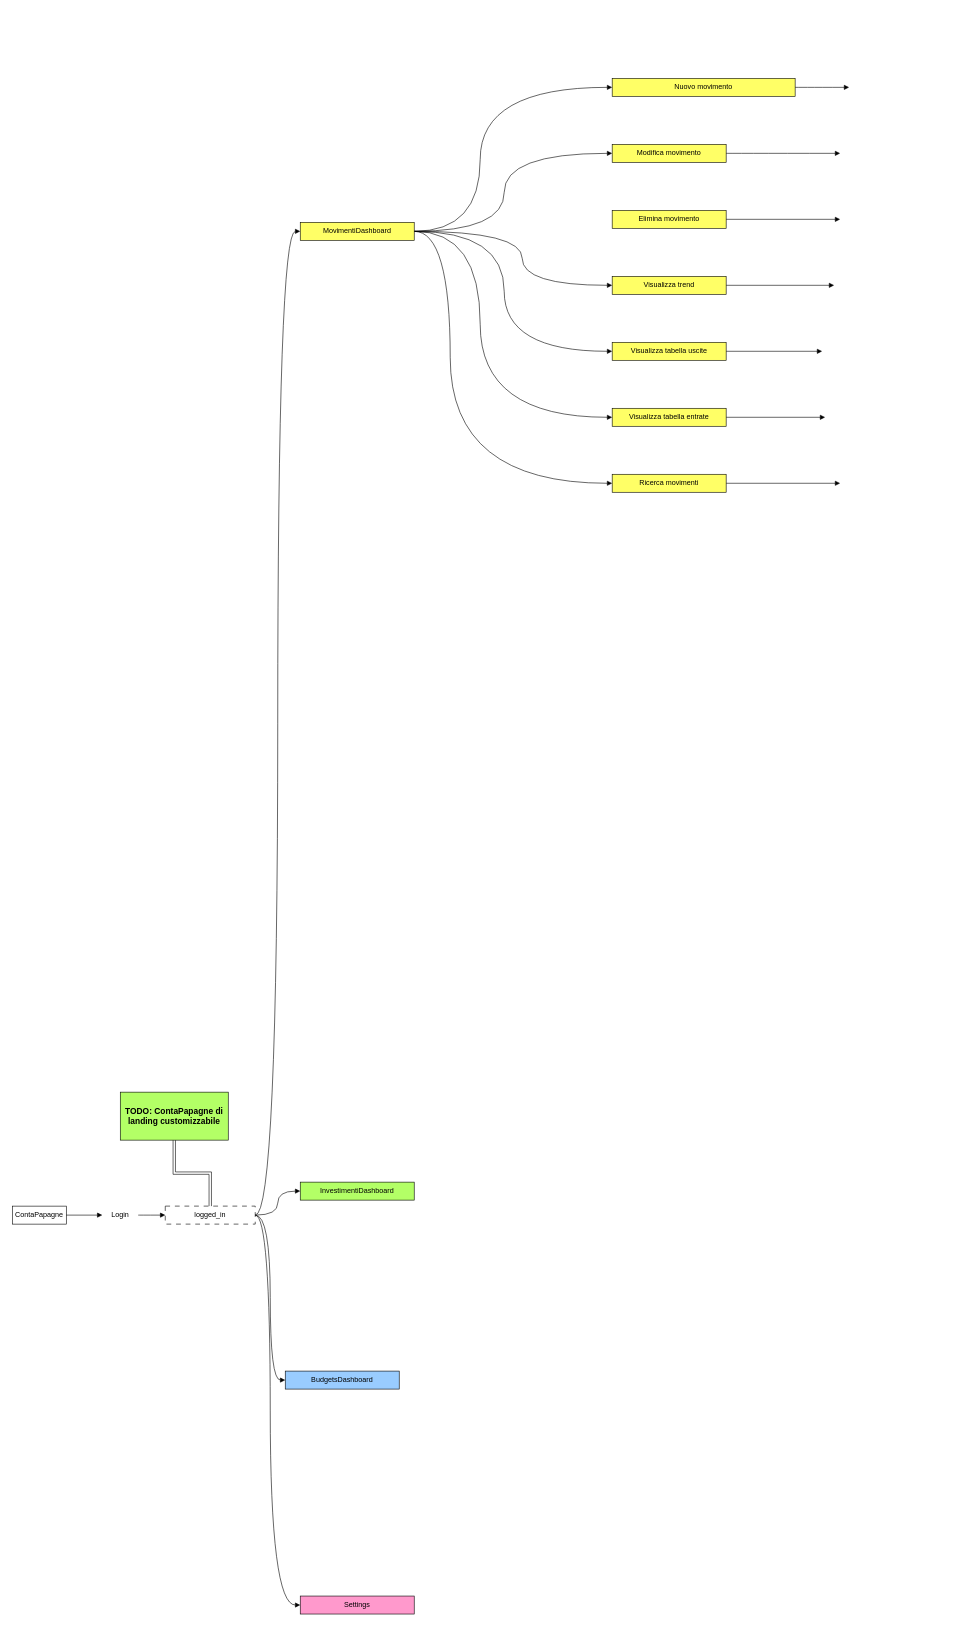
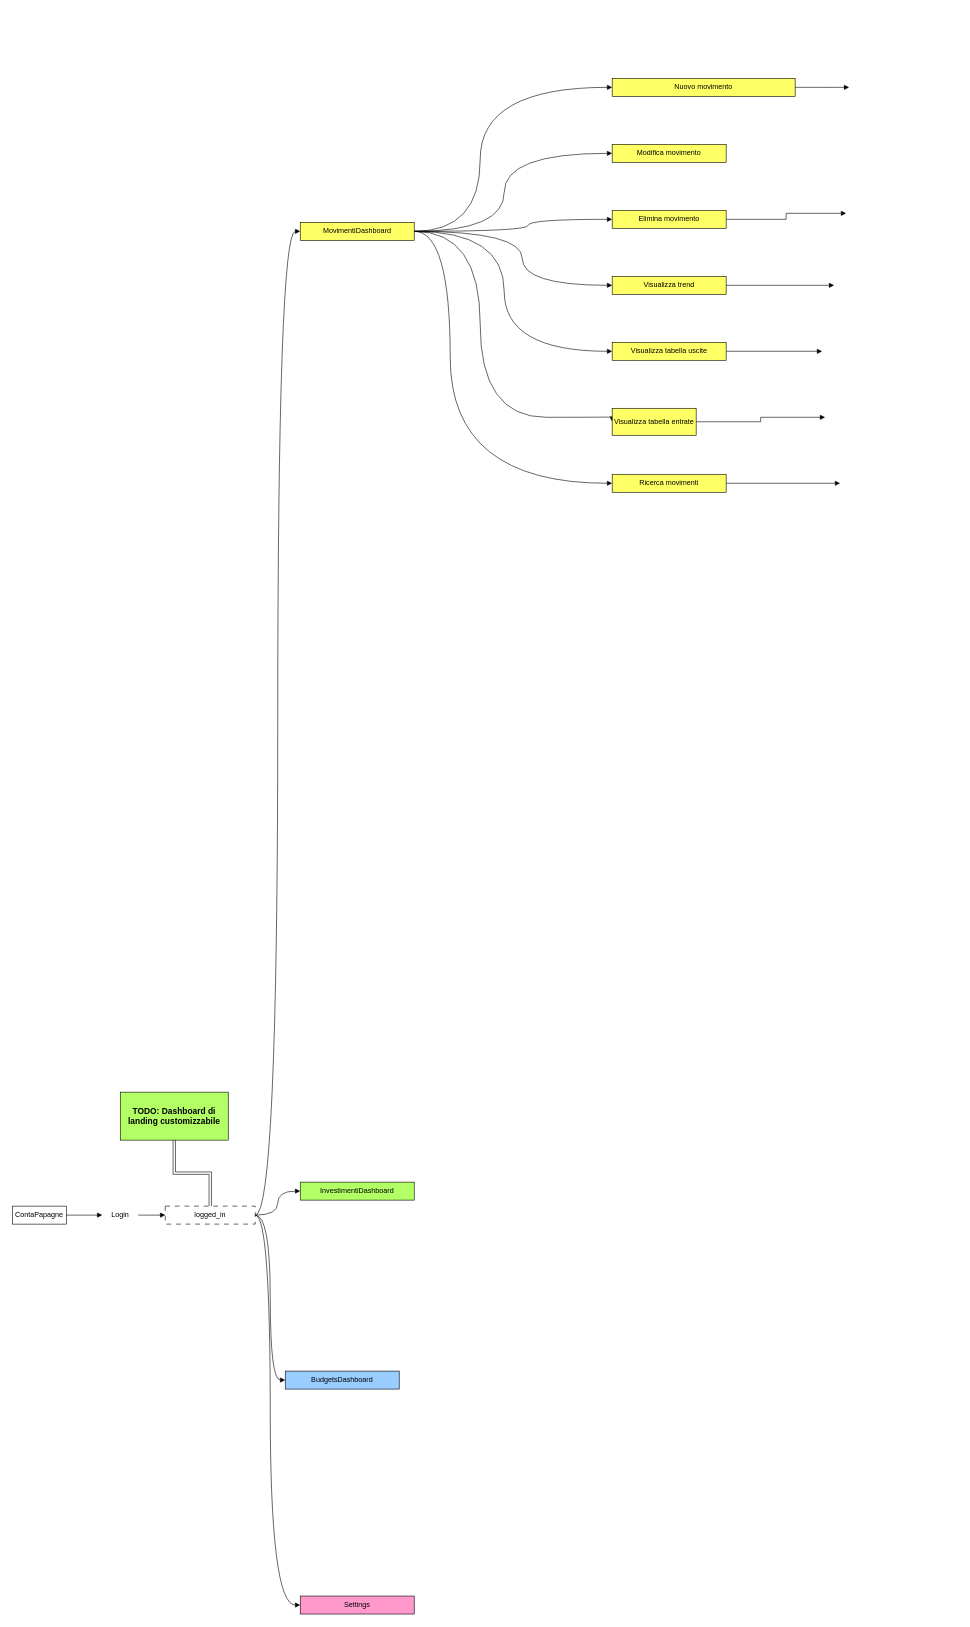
  <mxCell id="0" />
  <mxCell id="1" parent="0" />
  <mxCell id="2" value="ContaPapagne" style="text;html=1;strokeColor=default;fillColor=none;align=center;verticalAlign=middle;whiteSpace=wrap;rounded=0;" vertex="1" parent="1"><mxGeometry x="20" y="2010" width="90" height="30" as="geometry" /></mxCell>
  <mxCell id="3" value="" style="endArrow=block;html=1;rounded=0;exitX=1;exitY=0.5;exitDx=0;exitDy=0;entryX=0;entryY=0.5;entryDx=0;entryDy=0;endFill=1;" edge="1" parent="1" source="2" target="5"><mxGeometry width="50" height="50" relative="1" as="geometry"><mxPoint x="530" y="2010" as="sourcePoint" /><mxPoint x="200" y="2025" as="targetPoint" /></mxGeometry></mxCell>
  <mxCell id="4" style="edgeStyle=orthogonalEdgeStyle;curved=1;rounded=0;orthogonalLoop=1;jettySize=auto;html=1;entryX=0;entryY=0.5;entryDx=0;entryDy=0;fontColor=#000000;endArrow=block;endFill=1;" edge="1" parent="1" source="5" target="21"><mxGeometry relative="1" as="geometry" /></mxCell>
  <mxCell id="5" value="Login" style="text;html=1;strokeColor=none;fillColor=none;align=center;verticalAlign=middle;whiteSpace=wrap;rounded=0;" vertex="1" parent="1"><mxGeometry x="170" y="2010" width="60" height="30" as="geometry" /></mxCell>
  <mxCell id="6" style="edgeStyle=orthogonalEdgeStyle;curved=1;rounded=0;orthogonalLoop=1;jettySize=auto;html=1;entryX=0;entryY=0.5;entryDx=0;entryDy=0;fontColor=#000000;endArrow=block;endFill=1;" edge="1" parent="1" source="13" target="23"><mxGeometry relative="1" as="geometry"><Array as="points"><mxPoint x="800" y="385" /><mxPoint x="800" y="145" /></Array></mxGeometry></mxCell>
  <mxCell id="7" style="edgeStyle=orthogonalEdgeStyle;curved=1;rounded=0;orthogonalLoop=1;jettySize=auto;html=1;entryX=0;entryY=0.5;entryDx=0;entryDy=0;fontColor=#000000;endArrow=block;endFill=1;" edge="1" parent="1" source="13" target="25"><mxGeometry relative="1" as="geometry"><Array as="points"><mxPoint x="840" y="385" /><mxPoint x="840" y="255" /></Array></mxGeometry></mxCell>
+ <mxCell id="8" style="edgeStyle=orthogonalEdgeStyle;curved=1;rounded=0;orthogonalLoop=1;jettySize=auto;html=1;entryX=0;entryY=0.5;entryDx=0;entryDy=0;fontColor=#000000;endArrow=block;endFill=1;" edge="1" parent="1" source="13" target="27"><mxGeometry relative="1" as="geometry"><Array as="points"><mxPoint x="880" y="385" /><mxPoint x="880" y="365" /></Array></mxGeometry></mxCell>
  <mxCell id="9" style="edgeStyle=orthogonalEdgeStyle;curved=1;rounded=0;orthogonalLoop=1;jettySize=auto;html=1;entryX=0;entryY=0.5;entryDx=0;entryDy=0;fontColor=#000000;endArrow=block;endFill=1;" edge="1" parent="1" source="13" target="29"><mxGeometry relative="1" as="geometry"><Array as="points"><mxPoint x="870" y="385" /><mxPoint x="870" y="475" /></Array></mxGeometry></mxCell>
  <mxCell id="10" style="edgeStyle=orthogonalEdgeStyle;curved=1;rounded=0;orthogonalLoop=1;jettySize=auto;html=1;entryX=0;entryY=0.5;entryDx=0;entryDy=0;fontColor=#000000;endArrow=block;endFill=1;" edge="1" parent="1" source="13" target="33"><mxGeometry relative="1" as="geometry"><Array as="points"><mxPoint x="840" y="385" /><mxPoint x="840" y="585" /></Array></mxGeometry></mxCell>
  <mxCell id="11" style="edgeStyle=orthogonalEdgeStyle;curved=1;rounded=0;orthogonalLoop=1;jettySize=auto;html=1;entryX=0;entryY=0.5;entryDx=0;entryDy=0;fontColor=#000000;endArrow=block;endFill=1;" edge="1" parent="1" source="13" target="31"><mxGeometry relative="1" as="geometry"><Array as="points"><mxPoint x="800" y="385" /><mxPoint x="800" y="695" /></Array></mxGeometry></mxCell>
  <mxCell id="12" style="edgeStyle=orthogonalEdgeStyle;curved=1;rounded=0;orthogonalLoop=1;jettySize=auto;html=1;entryX=0;entryY=0.5;entryDx=0;entryDy=0;fontColor=#000000;endArrow=block;endFill=1;" edge="1" parent="1" source="13" target="35"><mxGeometry relative="1" as="geometry"><Array as="points"><mxPoint x="750" y="385" /><mxPoint x="750" y="805" /></Array></mxGeometry></mxCell>
  <mxCell id="13" value="MovimentiDashboard" style="text;html=1;strokeColor=default;fillColor=#FFFF66;align=center;verticalAlign=middle;whiteSpace=wrap;rounded=0;fontColor=#000000;" vertex="1" parent="1"><mxGeometry x="500" y="370" width="190" height="30" as="geometry" /></mxCell>
  <mxCell id="14" value="InvestimentiDashboard" style="text;html=1;strokeColor=default;fillColor=#B3FF66;align=center;verticalAlign=middle;whiteSpace=wrap;rounded=0;fontColor=#000000;" vertex="1" parent="1"><mxGeometry x="500" y="1970" width="190" height="30" as="geometry" /></mxCell>
  <mxCell id="15" value="BudgetsDashboard" style="text;html=1;strokeColor=default;fillColor=#99CCFF;align=center;verticalAlign=middle;whiteSpace=wrap;rounded=0;fontColor=#000000;" vertex="1" parent="1"><mxGeometry x="475" y="2285" width="190" height="30" as="geometry" /></mxCell>
  <mxCell id="16" value="Settings" style="text;html=1;strokeColor=default;fillColor=#FF99CC;align=center;verticalAlign=middle;whiteSpace=wrap;rounded=0;fontColor=#000000;" vertex="1" parent="1"><mxGeometry x="500" y="2660" width="190" height="30" as="geometry" /></mxCell>
  <mxCell id="17" style="edgeStyle=orthogonalEdgeStyle;curved=1;rounded=0;orthogonalLoop=1;jettySize=auto;html=1;entryX=0;entryY=0.5;entryDx=0;entryDy=0;fontColor=#000000;endArrow=block;endFill=1;" edge="1" parent="1" source="21" target="13"><mxGeometry relative="1" as="geometry" /></mxCell>
  <mxCell id="18" style="edgeStyle=orthogonalEdgeStyle;curved=1;rounded=0;orthogonalLoop=1;jettySize=auto;html=1;entryX=0;entryY=0.5;entryDx=0;entryDy=0;fontColor=#000000;endArrow=block;endFill=1;" edge="1" parent="1" source="21" target="14"><mxGeometry relative="1" as="geometry" /></mxCell>
  <mxCell id="19" style="edgeStyle=orthogonalEdgeStyle;curved=1;rounded=0;orthogonalLoop=1;jettySize=auto;html=1;entryX=0;entryY=0.5;entryDx=0;entryDy=0;fontColor=#000000;endArrow=block;endFill=1;" edge="1" parent="1" source="21" target="15"><mxGeometry relative="1" as="geometry" /></mxCell>
  <mxCell id="20" style="edgeStyle=orthogonalEdgeStyle;curved=1;rounded=0;orthogonalLoop=1;jettySize=auto;html=1;entryX=0;entryY=0.5;entryDx=0;entryDy=0;fontColor=#000000;endArrow=block;endFill=1;" edge="1" parent="1" source="21" target="16"><mxGeometry relative="1" as="geometry"><Array as="points"><mxPoint x="450" y="2025" /><mxPoint x="450" y="2675" /></Array></mxGeometry></mxCell>
  <mxCell id="21" value="logged_in" style="text;html=1;strokeColor=default;fillColor=none;align=center;verticalAlign=middle;whiteSpace=wrap;rounded=0;dashed=1;dashPattern=8 8;" vertex="1" parent="1"><mxGeometry x="275" y="2010" width="150" height="30" as="geometry" /></mxCell>
  <mxCell id="22" style="edgeStyle=orthogonalEdgeStyle;curved=1;rounded=0;orthogonalLoop=1;jettySize=auto;html=1;fontColor=#ffffff;endArrow=block;endFill=1;" edge="1" parent="1" source="23" target="37"><mxGeometry relative="1" as="geometry" /></mxCell>
  <mxCell id="23" value="Nuovo movimento" style="text;html=1;strokeColor=default;fillColor=#FFFF66;align=center;verticalAlign=middle;whiteSpace=wrap;rounded=0;fontColor=#000000;" vertex="1" parent="1"><mxGeometry x="1020" y="130" width="305" height="30" as="geometry" /></mxCell>
- <mxCell id="24" style="edgeStyle=orthogonalEdgeStyle;curved=1;rounded=0;orthogonalLoop=1;jettySize=auto;html=1;fontColor=#ffffff;endArrow=block;endFill=1;" edge="1" parent="1" source="25" target="38"><mxGeometry relative="1" as="geometry" /></mxCell>
  <mxCell id="25" value="Modifica movimento" style="text;html=1;strokeColor=default;fillColor=#FFFF66;align=center;verticalAlign=middle;whiteSpace=wrap;rounded=0;fontColor=#000000;" vertex="1" parent="1"><mxGeometry x="1020" y="240" width="190" height="30" as="geometry" /></mxCell>
  <mxCell id="26" style="edgeStyle=orthogonalEdgeStyle;rounded=0;orthogonalLoop=1;jettySize=auto;html=1;entryX=0;entryY=0.5;entryDx=0;entryDy=0;fontSize=14;fontColor=#ffffff;endArrow=block;endFill=1;" edge="1" parent="1" source="27" target="41"><mxGeometry relative="1" as="geometry" /></mxCell>
  <mxCell id="27" value="Elimina movimento" style="text;html=1;strokeColor=default;fillColor=#FFFF66;align=center;verticalAlign=middle;whiteSpace=wrap;rounded=0;fontColor=#000000;" vertex="1" parent="1"><mxGeometry x="1020" y="350" width="190" height="30" as="geometry" /></mxCell>
  <mxCell id="28" style="edgeStyle=orthogonalEdgeStyle;rounded=0;orthogonalLoop=1;jettySize=auto;html=1;fontSize=14;fontColor=#ffffff;endArrow=block;endFill=1;" edge="1" parent="1" source="29" target="42"><mxGeometry relative="1" as="geometry" /></mxCell>
  <mxCell id="29" value="Visualizza trend" style="text;html=1;strokeColor=default;fillColor=#FFFF66;align=center;verticalAlign=middle;whiteSpace=wrap;rounded=0;fontColor=#000000;" vertex="1" parent="1"><mxGeometry x="1020" y="460" width="190" height="30" as="geometry" /></mxCell>
  <mxCell id="30" style="edgeStyle=orthogonalEdgeStyle;rounded=0;orthogonalLoop=1;jettySize=auto;html=1;fontSize=14;fontColor=#ffffff;endArrow=block;endFill=1;" edge="1" parent="1" source="31" target="44"><mxGeometry relative="1" as="geometry" /></mxCell>
- <mxCell id="31" value="Visualizza tabella entrate" style="text;html=1;strokeColor=default;fillColor=#FFFF66;align=center;verticalAlign=middle;whiteSpace=wrap;rounded=0;fontColor=#000000;" vertex="1" parent="1"><mxGeometry x="1020" y="680" width="190" height="30" as="geometry" /></mxCell>
+ <mxCell id="31" value="Visualizza tabella entrate" style="text;html=1;strokeColor=default;fillColor=#FFFF66;align=center;verticalAlign=middle;whiteSpace=wrap;rounded=0;fontColor=#000000;" vertex="1" parent="1"><mxGeometry x="1020" y="680" width="140" height="45" as="geometry" /></mxCell>
  <mxCell id="32" style="edgeStyle=orthogonalEdgeStyle;rounded=0;orthogonalLoop=1;jettySize=auto;html=1;fontSize=14;fontColor=#ffffff;endArrow=block;endFill=1;" edge="1" parent="1" source="33" target="43"><mxGeometry relative="1" as="geometry" /></mxCell>
  <mxCell id="33" value="Visualizza tabella uscite" style="text;html=1;strokeColor=default;fillColor=#FFFF66;align=center;verticalAlign=middle;whiteSpace=wrap;rounded=0;fontColor=#000000;" vertex="1" parent="1"><mxGeometry x="1020" y="570" width="190" height="30" as="geometry" /></mxCell>
  <mxCell id="34" style="edgeStyle=orthogonalEdgeStyle;rounded=0;orthogonalLoop=1;jettySize=auto;html=1;fontSize=14;fontColor=#ffffff;endArrow=block;endFill=1;" edge="1" parent="1" source="35" target="45"><mxGeometry relative="1" as="geometry" /></mxCell>
  <mxCell id="35" value="Ricerca movimenti" style="text;html=1;strokeColor=default;fillColor=#FFFF66;align=center;verticalAlign=middle;whiteSpace=wrap;rounded=0;fontColor=#000000;" vertex="1" parent="1"><mxGeometry x="1020" y="790" width="190" height="30" as="geometry" /></mxCell>
  <mxCell id="36" value="/movimenti/" style="text;html=1;strokeColor=none;fillColor=none;align=center;verticalAlign=middle;whiteSpace=wrap;rounded=0;fontColor=#ffffff;" vertex="1" parent="1"><mxGeometry x="1150" y="20" width="60" height="30" as="geometry" /></mxCell>
  <mxCell id="37" value="/movimenti/createMovimento" style="text;html=1;strokeColor=none;fillColor=none;align=center;verticalAlign=middle;whiteSpace=wrap;rounded=0;fontColor=#ffffff;" vertex="1" parent="1"><mxGeometry x="1415" y="130" width="180" height="30" as="geometry" /></mxCell>
  <mxCell id="38" value="/movimenti/updateMovimento" style="text;html=1;strokeColor=none;fillColor=none;align=center;verticalAlign=middle;whiteSpace=wrap;rounded=0;fontColor=#ffffff;" vertex="1" parent="1"><mxGeometry x="1400" y="240" width="180" height="30" as="geometry" /></mxCell>
  <mxCell id="39" style="edgeStyle=orthogonalEdgeStyle;rounded=0;orthogonalLoop=1;jettySize=auto;html=1;entryX=0.5;entryY=0;entryDx=0;entryDy=0;fontColor=#ffffff;endArrow=block;endFill=1;shape=link;" edge="1" parent="1" source="40" target="21"><mxGeometry relative="1" as="geometry" /></mxCell>
- <mxCell id="40" value="TODO: ContaPapagne di landing customizzabile" style="text;html=1;strokeColor=default;fillColor=#B3FF66;align=center;verticalAlign=middle;whiteSpace=wrap;rounded=0;fontColor=#000000;fontStyle=1;fontSize=14;" vertex="1" parent="1"><mxGeometry x="200" y="1820" width="180" height="80" as="geometry" /></mxCell>
- <mxCell id="41" value="/movimenti/deleteMovimento" style="text;html=1;strokeColor=none;fillColor=none;align=center;verticalAlign=middle;whiteSpace=wrap;rounded=0;fontColor=#ffffff;" vertex="1" parent="1"><mxGeometry x="1400" y="350" width="180" height="30" as="geometry" /></mxCell>
+ <mxCell id="40" value="TODO: Dashboard di landing customizzabile" style="text;html=1;strokeColor=default;fillColor=#B3FF66;align=center;verticalAlign=middle;whiteSpace=wrap;rounded=0;fontColor=#000000;fontStyle=1;fontSize=14;" vertex="1" parent="1"><mxGeometry x="200" y="1820" width="180" height="80" as="geometry" /></mxCell>
+ <mxCell id="41" value="/movimenti/deleteMovimento" style="text;html=1;strokeColor=none;fillColor=none;align=center;verticalAlign=middle;whiteSpace=wrap;rounded=0;fontColor=#ffffff;" vertex="1" parent="1"><mxGeometry x="1410" y="340" width="180" height="30" as="geometry" /></mxCell>
  <mxCell id="42" value="/movimenti/getGraficoTrend" style="text;html=1;strokeColor=none;fillColor=none;align=center;verticalAlign=middle;whiteSpace=wrap;rounded=0;fontColor=#ffffff;" vertex="1" parent="1"><mxGeometry x="1390" y="460" width="180" height="30" as="geometry" /></mxCell>
  <mxCell id="43" value="/movimenti/listMovimentiUscita(N)" style="text;html=1;strokeColor=none;fillColor=none;align=center;verticalAlign=middle;whiteSpace=wrap;rounded=0;fontColor=#ffffff;" vertex="1" parent="1"><mxGeometry x="1370" y="570" width="220" height="30" as="geometry" /></mxCell>
  <mxCell id="44" value="/movimenti/listMovimentiEntrata(N)" style="text;html=1;strokeColor=none;fillColor=none;align=center;verticalAlign=middle;whiteSpace=wrap;rounded=0;fontColor=#ffffff;" vertex="1" parent="1"><mxGeometry x="1375" y="680" width="210" height="30" as="geometry" /></mxCell>
  <mxCell id="45" value="/movimenti/listMovimenti" style="text;html=1;strokeColor=none;fillColor=none;align=center;verticalAlign=middle;whiteSpace=wrap;rounded=0;fontColor=#ffffff;" vertex="1" parent="1"><mxGeometry x="1400" y="790" width="180" height="30" as="geometry" /></mxCell>
